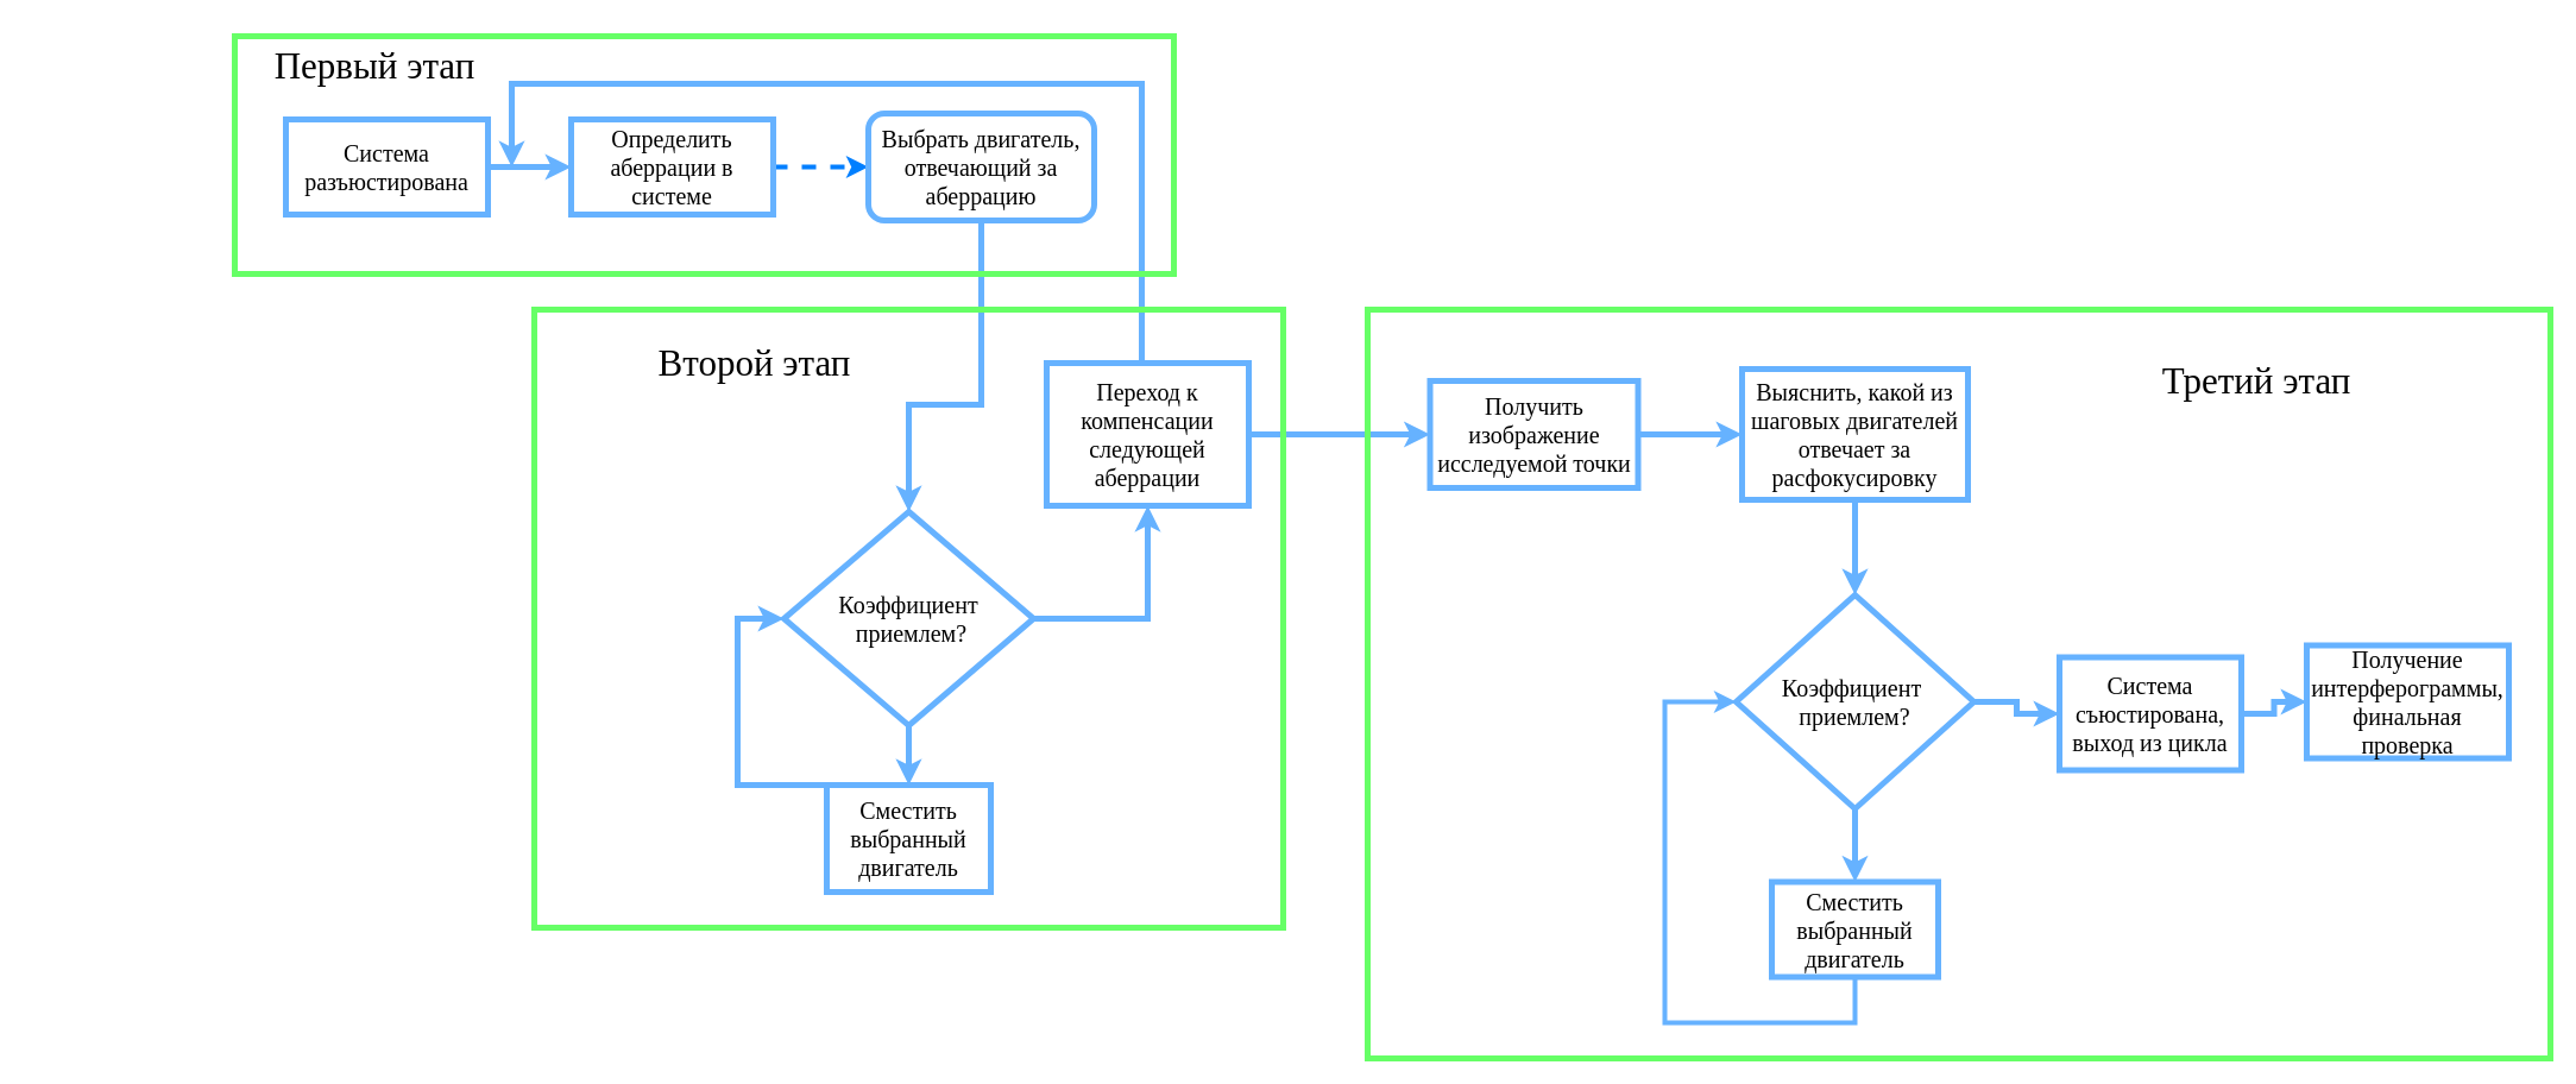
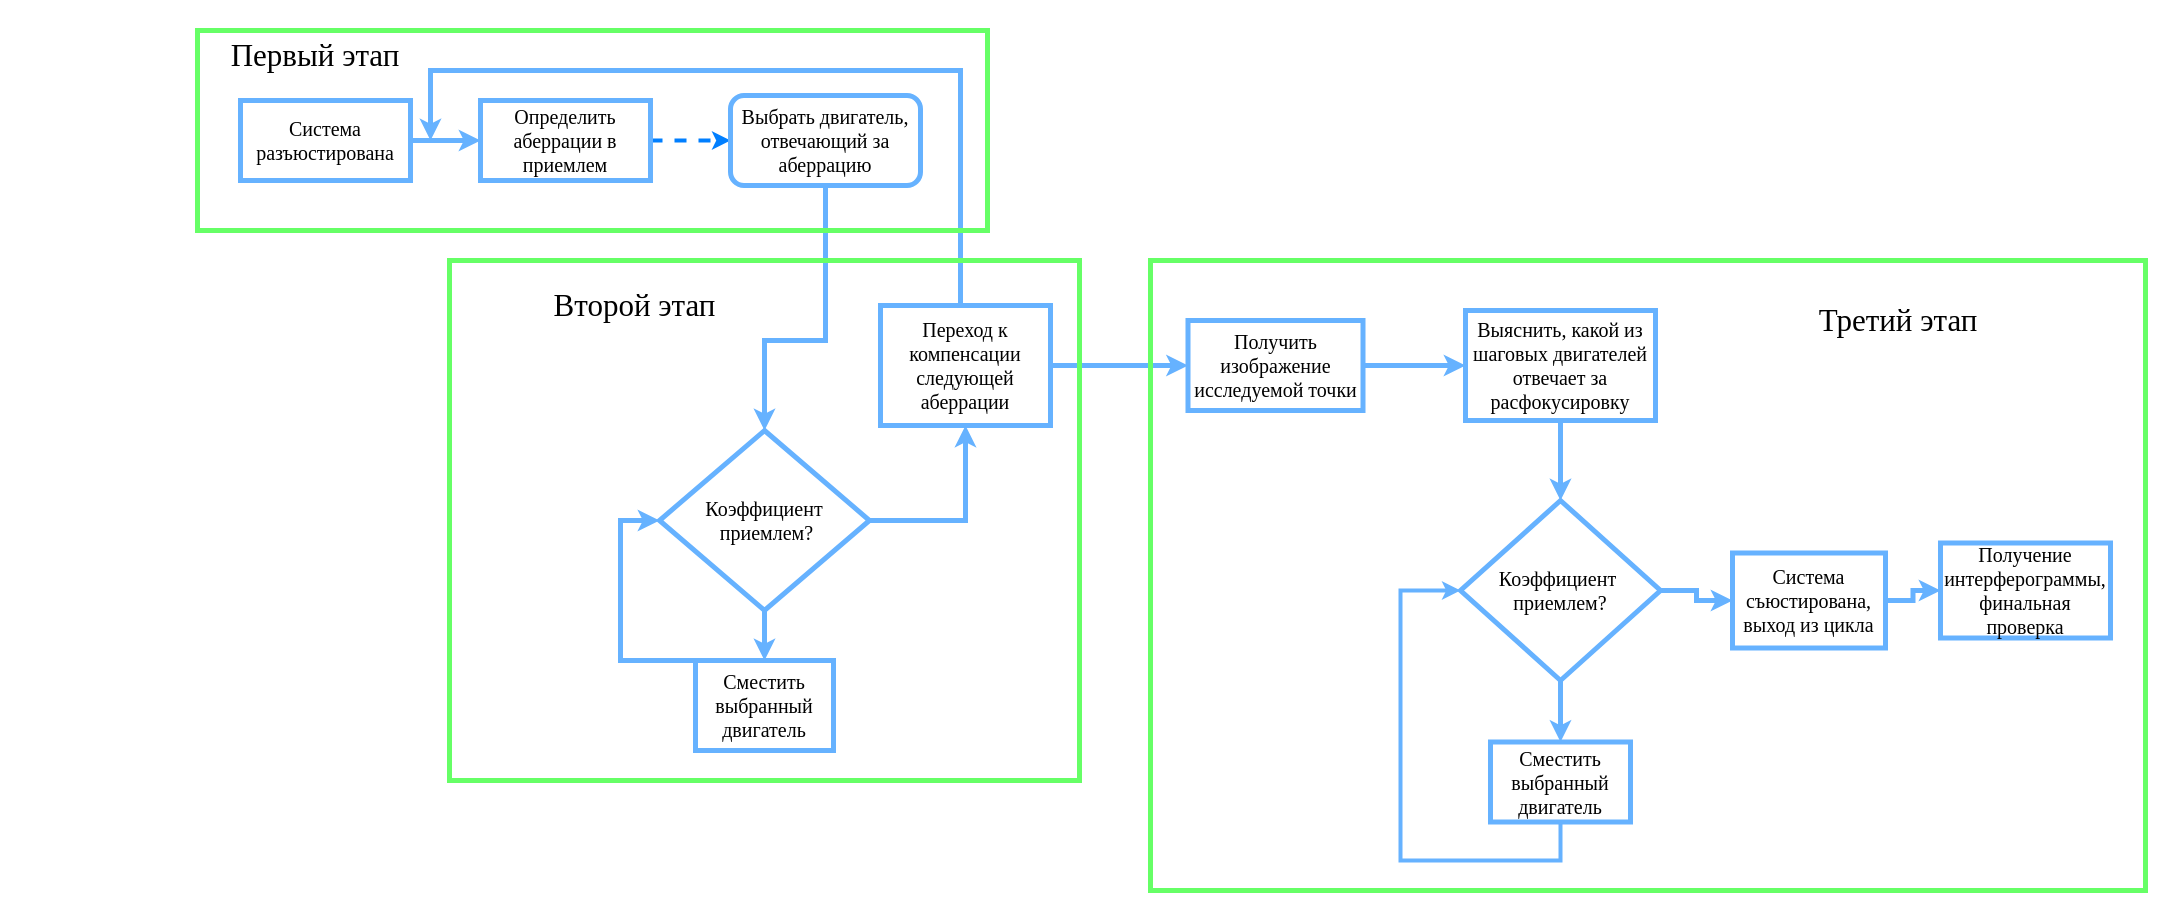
  <mxCell id="0" />
  <mxCell id="1" parent="0" />
  <mxCell id="2" value="" style="edgeStyle=orthogonalEdgeStyle;rounded=0;orthogonalLoop=1;jettySize=auto;html=1;strokeColor=#66B2FF;strokeWidth=5;" parent="1" source="3" target="5" edge="1"><mxGeometry relative="1" as="geometry" /></mxCell>
  <mxCell id="3" value="&lt;font face=&quot;Times New Roman&quot; style=&quot;font-size: 20px&quot;&gt;Система разъюстирована&lt;/font&gt;" style="rounded=0;whiteSpace=wrap;html=1;strokeColor=#66B2FF;strokeWidth=5;" parent="1" vertex="1"><mxGeometry x="240" y="100" width="170" height="80" as="geometry" /></mxCell>
  <mxCell id="4" value="" style="edgeStyle=orthogonalEdgeStyle;rounded=0;orthogonalLoop=1;jettySize=auto;html=1;strokeColor=#007FFF;strokeWidth=4;dashed=1;" parent="1" source="5" target="7" edge="1"><mxGeometry relative="1" as="geometry" /></mxCell>
- <mxCell id="5" value="&lt;font style=&quot;font-size: 20px&quot; face=&quot;Times New Roman&quot;&gt;Определить аберрации в системе&lt;/font&gt;" style="rounded=0;whiteSpace=wrap;html=1;strokeColor=#66B2FF;strokeWidth=5;" parent="1" vertex="1"><mxGeometry x="480" y="100" width="170" height="80" as="geometry" /></mxCell>
+ <mxCell id="5" value="&lt;font style=&quot;font-size: 20px&quot; face=&quot;Times New Roman&quot;&gt;Определить аберрации в приемлем&lt;/font&gt;" style="rounded=0;whiteSpace=wrap;html=1;strokeColor=#66B2FF;strokeWidth=5;" parent="1" vertex="1"><mxGeometry x="480" y="100" width="170" height="80" as="geometry" /></mxCell>
  <mxCell id="6" style="edgeStyle=orthogonalEdgeStyle;rounded=0;orthogonalLoop=1;jettySize=auto;html=1;entryX=0.5;entryY=0;entryDx=0;entryDy=0;strokeColor=#66B2FF;strokeWidth=5;" parent="1" source="7" target="10" edge="1"><mxGeometry relative="1" as="geometry"><Array as="points"><mxPoint x="825" y="340" /><mxPoint x="764" y="340" /></Array></mxGeometry></mxCell>
  <mxCell id="7" value="&lt;font style=&quot;font-size: 20px&quot; face=&quot;Times New Roman&quot;&gt;Выбрать двигатель, отвечающий за аберрацию&lt;/font&gt;" style="whiteSpace=wrap;html=1;strokeColor=#66B2FF;strokeWidth=5;rounded=1;" parent="1" vertex="1"><mxGeometry x="730" y="95" width="190" height="90" as="geometry" /></mxCell>
  <mxCell id="8" value="" style="edgeStyle=orthogonalEdgeStyle;rounded=0;orthogonalLoop=1;jettySize=auto;html=1;strokeColor=#66B2FF;strokeWidth=5;" parent="1" source="10" target="12" edge="1"><mxGeometry relative="1" as="geometry" /></mxCell>
  <mxCell id="9" value="" style="edgeStyle=orthogonalEdgeStyle;rounded=0;orthogonalLoop=1;jettySize=auto;html=1;strokeColor=#66B2FF;strokeWidth=5;entryX=0.5;entryY=1;entryDx=0;entryDy=0;" parent="1" source="10" target="15" edge="1"><mxGeometry relative="1" as="geometry"><mxPoint x="1090" y="480" as="targetPoint" /></mxGeometry></mxCell>
  <mxCell id="10" value="&lt;font face=&quot;Times New Roman&quot; style=&quot;font-size: 20px&quot;&gt;&lt;span&gt;Коэффициент &lt;/span&gt;&lt;br&gt;&lt;span&gt;&amp;nbsp;приемлем&lt;/span&gt;&lt;span&gt;?&lt;/span&gt;&lt;/font&gt;" style="rhombus;whiteSpace=wrap;html=1;strokeColor=#66B2FF;strokeWidth=5;" parent="1" vertex="1"><mxGeometry x="659" y="430" width="210" height="180" as="geometry" /></mxCell>
  <mxCell id="11" style="edgeStyle=orthogonalEdgeStyle;rounded=0;orthogonalLoop=1;jettySize=auto;html=1;strokeColor=#66B2FF;strokeWidth=5;entryX=0;entryY=0.5;entryDx=0;entryDy=0;" parent="1" source="12" target="10" edge="1"><mxGeometry relative="1" as="geometry"><mxPoint x="200" y="380" as="targetPoint" /><Array as="points"><mxPoint x="620" y="660" /><mxPoint x="620" y="520" /></Array></mxGeometry></mxCell>
  <mxCell id="12" value="&lt;font style=&quot;font-size: 20px&quot; face=&quot;Times New Roman&quot;&gt;Сместить выбранный двигатель&lt;/font&gt;" style="rounded=0;whiteSpace=wrap;html=1;strokeColor=#66B2FF;strokeWidth=5;" parent="1" vertex="1"><mxGeometry x="695" y="660" width="138" height="90" as="geometry" /></mxCell>
  <mxCell id="13" value="" style="edgeStyle=orthogonalEdgeStyle;rounded=0;orthogonalLoop=1;jettySize=auto;html=1;strokeColor=#66B2FF;strokeWidth=5;" parent="1" source="15" target="17" edge="1"><mxGeometry relative="1" as="geometry" /></mxCell>
  <mxCell id="14" value="" style="edgeStyle=orthogonalEdgeStyle;rounded=0;orthogonalLoop=1;jettySize=auto;html=1;strokeWidth=5;strokeColor=#66B2FF;" parent="1" source="15" edge="1"><mxGeometry relative="1" as="geometry"><mxPoint x="430" y="140" as="targetPoint" /><Array as="points"><mxPoint x="960" y="70" /><mxPoint x="430" y="70" /></Array></mxGeometry></mxCell>
  <mxCell id="15" value="&lt;font style=&quot;font-size: 20px&quot; face=&quot;Times New Roman&quot;&gt;Переход к компенсации следующей аберрации&lt;/font&gt;" style="rounded=0;whiteSpace=wrap;html=1;strokeColor=#66B2FF;strokeWidth=5;" parent="1" vertex="1"><mxGeometry x="880" y="305" width="170" height="120" as="geometry" /></mxCell>
  <mxCell id="16" value="" style="edgeStyle=orthogonalEdgeStyle;rounded=0;orthogonalLoop=1;jettySize=auto;html=1;strokeColor=#66B2FF;strokeWidth=5;" parent="1" source="17" target="19" edge="1"><mxGeometry relative="1" as="geometry" /></mxCell>
- <mxCell id="17" value="&lt;font style=&quot;font-size: 20px&quot; face=&quot;Times New Roman&quot;&gt;Получить изображение исследуемой точки&lt;/font&gt;" style="rounded=0;whiteSpace=wrap;html=1;strokeColor=#66B2FF;strokeWidth=5;" parent="1" vertex="1"><mxGeometry x="1202.5" y="320" width="175" height="90" as="geometry" /></mxCell>
+ <mxCell id="17" value="&lt;font style=&quot;font-size: 20px&quot; face=&quot;Times New Roman&quot;&gt;Получить изображение исследуемой точки&lt;/font&gt;" style="rounded=0;whiteSpace=wrap;html=1;strokeColor=#66B2FF;strokeWidth=5;" parent="1" vertex="1"><mxGeometry x="1187.5" y="320" width="175" height="90" as="geometry" /></mxCell>
  <mxCell id="18" value="" style="edgeStyle=orthogonalEdgeStyle;rounded=0;orthogonalLoop=1;jettySize=auto;html=1;strokeColor=#66B2FF;strokeWidth=5;" parent="1" source="19" edge="1"><mxGeometry relative="1" as="geometry"><mxPoint x="1560" y="500" as="targetPoint" /></mxGeometry></mxCell>
  <mxCell id="19" value="&lt;font style=&quot;font-size: 20px&quot; face=&quot;Times New Roman&quot;&gt;Выяснить, какой из шаговых двигателей отвечает за расфокусировку&lt;/font&gt;" style="rounded=0;whiteSpace=wrap;html=1;strokeColor=#66B2FF;strokeWidth=5;" parent="1" vertex="1"><mxGeometry x="1465" y="310" width="190" height="110" as="geometry" /></mxCell>
  <mxCell id="20" value="" style="edgeStyle=orthogonalEdgeStyle;rounded=0;orthogonalLoop=1;jettySize=auto;html=1;strokeColor=#66B2FF;strokeWidth=5;" parent="1" source="22" target="26" edge="1"><mxGeometry relative="1" as="geometry" /></mxCell>
  <mxCell id="21" value="" style="edgeStyle=orthogonalEdgeStyle;rounded=0;orthogonalLoop=1;jettySize=auto;html=1;strokeColor=#66B2FF;strokeWidth=5;" parent="1" source="22" target="24" edge="1"><mxGeometry relative="1" as="geometry" /></mxCell>
  <mxCell id="22" value="&lt;font style=&quot;font-size: 20px&quot; face=&quot;Times New Roman&quot;&gt;&lt;span style=&quot;white-space: normal&quot;&gt;Коэффициент&amp;nbsp;&lt;/span&gt;&lt;br style=&quot;white-space: normal&quot;&gt;&lt;span style=&quot;white-space: normal&quot;&gt;приемлем?&lt;/span&gt;&lt;/font&gt;" style="rhombus;whiteSpace=wrap;html=1;strokeColor=#66B2FF;strokeWidth=5;" parent="1" vertex="1"><mxGeometry x="1460" y="500" width="200" height="180" as="geometry" /></mxCell>
  <mxCell id="23" value="" style="edgeStyle=orthogonalEdgeStyle;rounded=0;orthogonalLoop=1;jettySize=auto;html=1;strokeColor=#66B2FF;strokeWidth=4;entryX=0;entryY=0.5;entryDx=0;entryDy=0;" parent="1" source="24" target="22" edge="1"><mxGeometry relative="1" as="geometry"><mxPoint x="800" y="740" as="targetPoint" /><Array as="points"><mxPoint x="1560" y="860" /><mxPoint x="1400" y="860" /><mxPoint x="1400" y="590" /></Array></mxGeometry></mxCell>
  <mxCell id="24" value="&lt;span style=&quot;white-space: normal&quot;&gt;&lt;font style=&quot;font-size: 20px&quot; face=&quot;Times New Roman&quot;&gt;Сместить выбранный двигатель&lt;/font&gt;&lt;/span&gt;" style="rounded=0;whiteSpace=wrap;html=1;strokeColor=#66B2FF;strokeWidth=5;" parent="1" vertex="1"><mxGeometry x="1490" y="741.5" width="140" height="80" as="geometry" /></mxCell>
  <mxCell id="25" value="" style="edgeStyle=orthogonalEdgeStyle;rounded=0;orthogonalLoop=1;jettySize=auto;html=1;strokeColor=#66B2FF;strokeWidth=5;" parent="1" source="26" target="27" edge="1"><mxGeometry relative="1" as="geometry" /></mxCell>
  <mxCell id="26" value="&lt;span style=&quot;white-space: normal&quot;&gt;&lt;font style=&quot;font-size: 20px&quot; face=&quot;Times New Roman&quot;&gt;Система съюстирована, выход из цикла&lt;/font&gt;&lt;/span&gt;" style="rounded=0;whiteSpace=wrap;html=1;strokeColor=#66B2FF;strokeWidth=5;" parent="1" vertex="1"><mxGeometry x="1732" y="552.5" width="153" height="95" as="geometry" /></mxCell>
  <mxCell id="27" value="&lt;span style=&quot;font-size: 20px ; white-space: normal&quot;&gt;&lt;font face=&quot;Times New Roman&quot;&gt;Получение интерферограммы,&lt;br&gt;финальная проверка&lt;/font&gt;&lt;/span&gt;" style="rounded=0;whiteSpace=wrap;html=1;strokeColor=#66B2FF;strokeWidth=5;" parent="1" vertex="1"><mxGeometry x="1940" y="542.5" width="170" height="95" as="geometry" /></mxCell>
  <mxCell id="28" value="" style="rounded=0;whiteSpace=wrap;html=1;strokeColor=#66FF66;strokeWidth=5;fillColor=none;" parent="1" vertex="1"><mxGeometry x="449" y="260" width="630" height="520" as="geometry" /></mxCell>
  <mxCell id="29" value="" style="rounded=0;whiteSpace=wrap;html=1;strokeColor=#66FF66;strokeWidth=5;fillColor=none;" parent="1" vertex="1"><mxGeometry x="1150" y="260" width="995" height="630" as="geometry" /></mxCell>
  <mxCell id="30" value="&lt;font style=&quot;font-size: 31px&quot; face=&quot;Times New Roman&quot;&gt;Первый этап&lt;/font&gt;" style="text;html=1;strokeColor=none;fillColor=none;align=center;verticalAlign=middle;whiteSpace=wrap;rounded=0;" parent="1" vertex="1"><mxGeometry x="20" width="590" height="70" as="geometry" y="20" /></mxCell>
  <mxCell id="31" value="&lt;font face=&quot;Times New Roman&quot;&gt;&lt;font style=&quot;font-size: 31px&quot;&gt;Второй этап&lt;/font&gt;&lt;br&gt;&lt;/font&gt;" style="text;html=1;strokeColor=none;fillColor=none;align=center;verticalAlign=middle;whiteSpace=wrap;rounded=0;" parent="1" vertex="1"><mxGeometry x="349" y="265" width="571" height="80" as="geometry" /></mxCell>
  <mxCell id="32" value="&lt;font style=&quot;font-size: 31px&quot; face=&quot;Times New Roman&quot;&gt;Третий этап&lt;/font&gt;" style="text;html=1;strokeColor=none;fillColor=none;align=center;verticalAlign=middle;whiteSpace=wrap;rounded=0;rotation=0;" parent="1" vertex="1"><mxGeometry x="1757.5" y="270" width="280" height="100" as="geometry" /></mxCell>
  <mxCell id="33" value="" style="rounded=0;whiteSpace=wrap;html=1;strokeColor=#66FF66;strokeWidth=5;fillColor=none;" parent="1" vertex="1"><mxGeometry x="197" y="30" width="790" height="200" as="geometry" /></mxCell>
